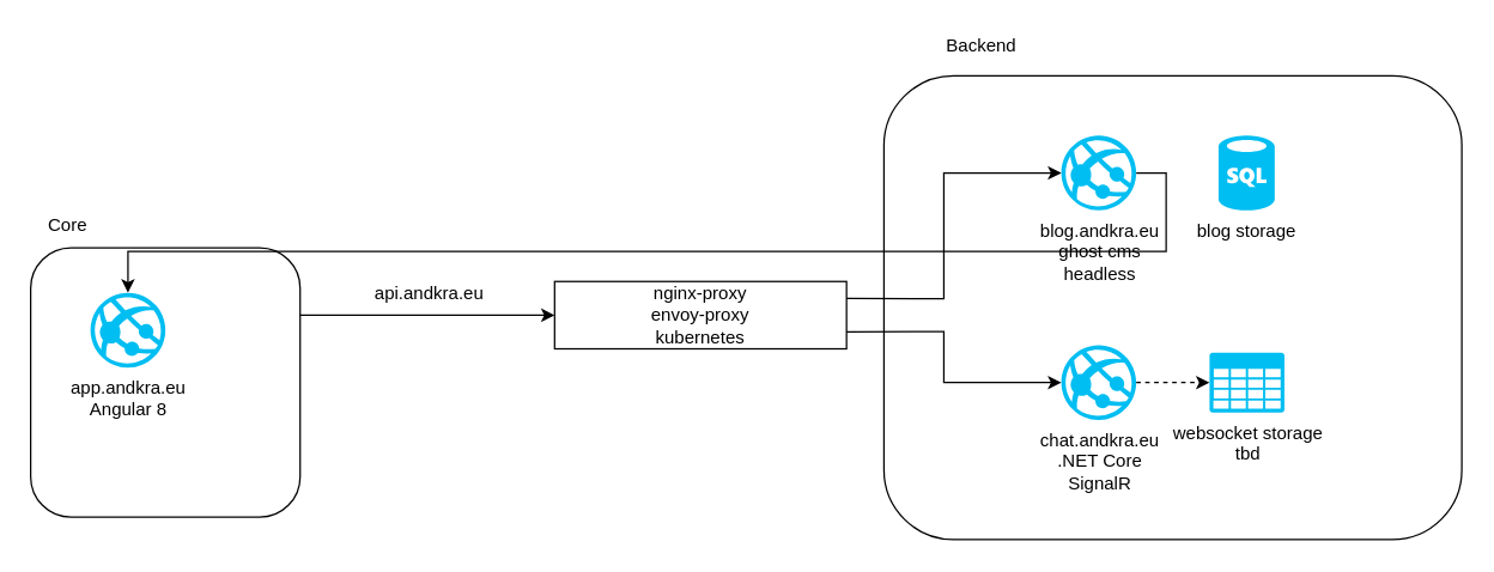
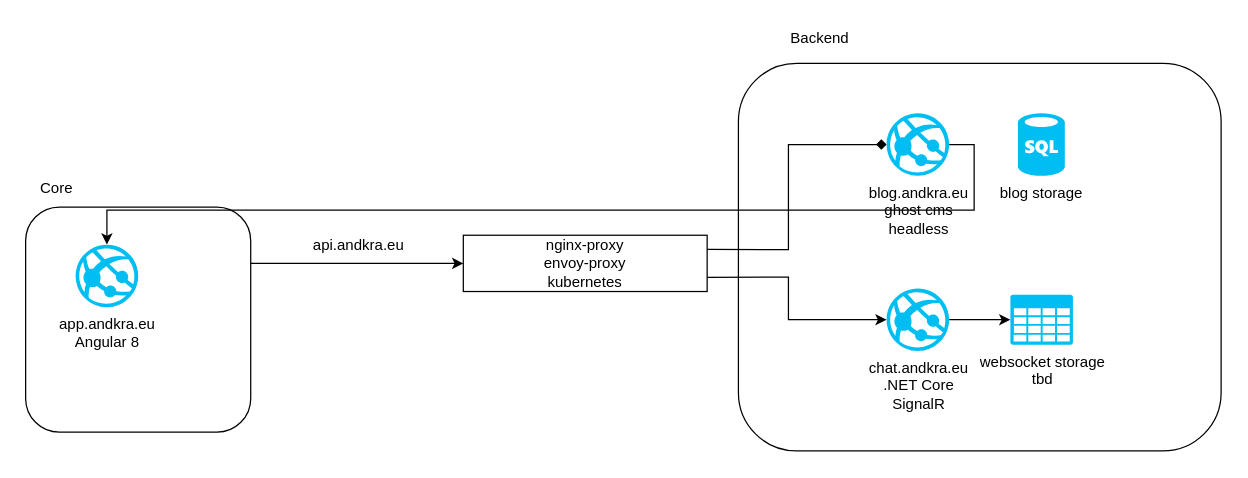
  <mxCell id="0" />
  <mxCell id="1" parent="0" />
  <mxCell id="2" value="" style="rounded=1;whiteSpace=wrap;html=1;fillColor=none;" vertex="1" parent="1"><mxGeometry x="590" y="50" width="386" height="310" as="geometry" /></mxCell>
  <mxCell id="3" style="edgeStyle=orthogonalEdgeStyle;rounded=0;orthogonalLoop=1;jettySize=auto;html=1;exitX=1;exitY=0.25;exitDx=0;exitDy=0;entryX=0;entryY=0.5;entryDx=0;entryDy=0;" edge="1" parent="1" source="5" target="15"><mxGeometry relative="1" as="geometry"><mxPoint x="420" y="210" as="targetPoint" /></mxGeometry></mxCell>
  <mxCell id="4" value="api.andkra.eu" style="text;html=1;resizable=0;points=[];align=center;verticalAlign=middle;labelBackgroundColor=#ffffff;" vertex="1" connectable="0" parent="3"><mxGeometry x="-0.517" y="-5" relative="1" as="geometry"><mxPoint x="44" y="-20" as="offset" /></mxGeometry></mxCell>
  <mxCell id="5" value="" style="rounded=1;whiteSpace=wrap;html=1;fillColor=none;" vertex="1" parent="1"><mxGeometry x="20" y="165" width="180" height="180" as="geometry" /></mxCell>
  <mxCell id="6" value="app.andkra.eu&lt;div&gt;Angular 8&lt;br&gt;&lt;/div&gt;" style="verticalLabelPosition=bottom;html=1;verticalAlign=top;align=center;strokeColor=none;fillColor=#00BEF2;shape=mxgraph.azure.azure_website;pointerEvents=1;" vertex="1" parent="1"><mxGeometry x="60" y="195" width="50" height="50" as="geometry" /></mxCell>
  <mxCell id="7" style="edgeStyle=orthogonalEdgeStyle;rounded=0;orthogonalLoop=1;jettySize=auto;html=1;exitX=1;exitY=0.5;exitDx=0;exitDy=0;exitPerimeter=0;" edge="1" parent="1" source="8" target="6"><mxGeometry relative="1" as="geometry" /></mxCell>
  <mxCell id="8" value="&lt;div&gt;blog.andkra.eu&lt;/div&gt;&lt;div&gt;ghost cms&lt;/div&gt;&lt;div&gt;headless&lt;br&gt;&lt;/div&gt;" style="verticalLabelPosition=bottom;html=1;verticalAlign=top;align=center;strokeColor=none;fillColor=#00BEF2;shape=mxgraph.azure.azure_website;pointerEvents=1;" vertex="1" parent="1"><mxGeometry x="708.5" y="90" width="50" height="50" as="geometry" /></mxCell>
- <mxCell id="9" style="edgeStyle=orthogonalEdgeStyle;rounded=0;orthogonalLoop=1;jettySize=auto;html=1;exitX=1;exitY=0.5;exitDx=0;exitDy=0;exitPerimeter=0;entryX=0;entryY=0.5;entryDx=0;entryDy=0;entryPerimeter=0;dashed=1;" edge="1" parent="1" source="10" target="12"><mxGeometry relative="1" as="geometry" /></mxCell>
+ <mxCell id="9" style="edgeStyle=orthogonalEdgeStyle;rounded=0;orthogonalLoop=1;jettySize=auto;html=1;exitX=1;exitY=0.5;exitDx=0;exitDy=0;exitPerimeter=0;entryX=0;entryY=0.5;entryDx=0;entryDy=0;entryPerimeter=0;" edge="1" parent="1" source="10" target="12"><mxGeometry relative="1" as="geometry" /></mxCell>
  <mxCell id="10" value="&lt;div&gt;chat.andkra.eu&lt;/div&gt;&lt;div&gt;.NET Core&lt;/div&gt;&lt;div&gt;SignalR&lt;br&gt;&lt;/div&gt;" style="verticalLabelPosition=bottom;html=1;verticalAlign=top;align=center;strokeColor=none;fillColor=#00BEF2;shape=mxgraph.azure.azure_website;pointerEvents=1;" vertex="1" parent="1"><mxGeometry x="708.5" y="230" width="50" height="50" as="geometry" /></mxCell>
  <mxCell id="11" value="&lt;div&gt;blog storage&lt;/div&gt;" style="verticalLabelPosition=bottom;html=1;verticalAlign=top;align=center;strokeColor=none;fillColor=#00BEF2;shape=mxgraph.azure.sql_database;" vertex="1" parent="1"><mxGeometry x="813.5" y="90" width="37.5" height="50" as="geometry" /></mxCell>
  <mxCell id="12" value="&lt;div&gt;websocket storage&lt;/div&gt;&lt;div&gt;tbd&lt;br&gt;&lt;/div&gt;" style="verticalLabelPosition=bottom;html=1;verticalAlign=top;align=center;strokeColor=none;fillColor=#00BEF2;shape=mxgraph.azure.storage;pointerEvents=1;" vertex="1" parent="1"><mxGeometry x="807.5" y="235" width="50" height="40" as="geometry" /></mxCell>
  <mxCell id="13" value="Core" style="text;html=1;resizable=0;points=[];autosize=1;align=left;verticalAlign=top;spacingTop=-4;" vertex="1" parent="1"><mxGeometry x="30" y="140" width="60" height="20" as="geometry" /></mxCell>
  <mxCell id="14" value="&lt;div&gt;Backend&lt;/div&gt;" style="text;html=1;resizable=0;points=[];autosize=1;align=left;verticalAlign=top;spacingTop=-4;" vertex="1" parent="1"><mxGeometry x="630" y="20" width="60" height="20" as="geometry" /></mxCell>
  <mxCell id="15" value="&lt;div&gt;nginx-proxy&lt;/div&gt;&lt;div&gt;envoy-proxy&lt;/div&gt;&lt;div&gt;kubernetes&lt;br&gt;&lt;/div&gt;" style="rounded=0;whiteSpace=wrap;html=1;fillColor=none;" vertex="1" parent="1"><mxGeometry x="370" y="187.5" width="195" height="45" as="geometry" /></mxCell>
- <mxCell id="16" value="" style="endArrow=classic;html=1;exitX=1;exitY=0.25;exitDx=0;exitDy=0;entryX=0;entryY=0.5;entryDx=0;entryDy=0;entryPerimeter=0;rounded=0;" edge="1" parent="1" source="15" target="8"><mxGeometry width="50" height="50" relative="1" as="geometry"><mxPoint x="500" y="430" as="sourcePoint" /><mxPoint x="540" y="-20" as="targetPoint" /><Array as="points"><mxPoint x="630" y="199" /><mxPoint x="630" y="115" /></Array></mxGeometry></mxCell>
+ <mxCell id="16" value="" style="endArrow=diamond;html=1;exitX=1;exitY=0.25;exitDx=0;exitDy=0;entryX=0;entryY=0.5;entryDx=0;entryDy=0;entryPerimeter=0;rounded=0;" edge="1" parent="1" source="15" target="8"><mxGeometry width="50" height="50" relative="1" as="geometry"><mxPoint x="500" y="430" as="sourcePoint" /><mxPoint x="540" y="-20" as="targetPoint" /><Array as="points"><mxPoint x="630" y="199" /><mxPoint x="630" y="115" /></Array></mxGeometry></mxCell>
  <mxCell id="17" value="" style="endArrow=classic;html=1;exitX=1;exitY=0.75;exitDx=0;exitDy=0;entryX=0;entryY=0.5;entryDx=0;entryDy=0;entryPerimeter=0;rounded=0;" edge="1" parent="1" source="15" target="10"><mxGeometry width="50" height="50" relative="1" as="geometry"><mxPoint x="500" y="208.75" as="sourcePoint" /><mxPoint x="718.5" y="125" as="targetPoint" /><Array as="points"><mxPoint x="630" y="221" /><mxPoint x="630" y="255" /></Array></mxGeometry></mxCell>
